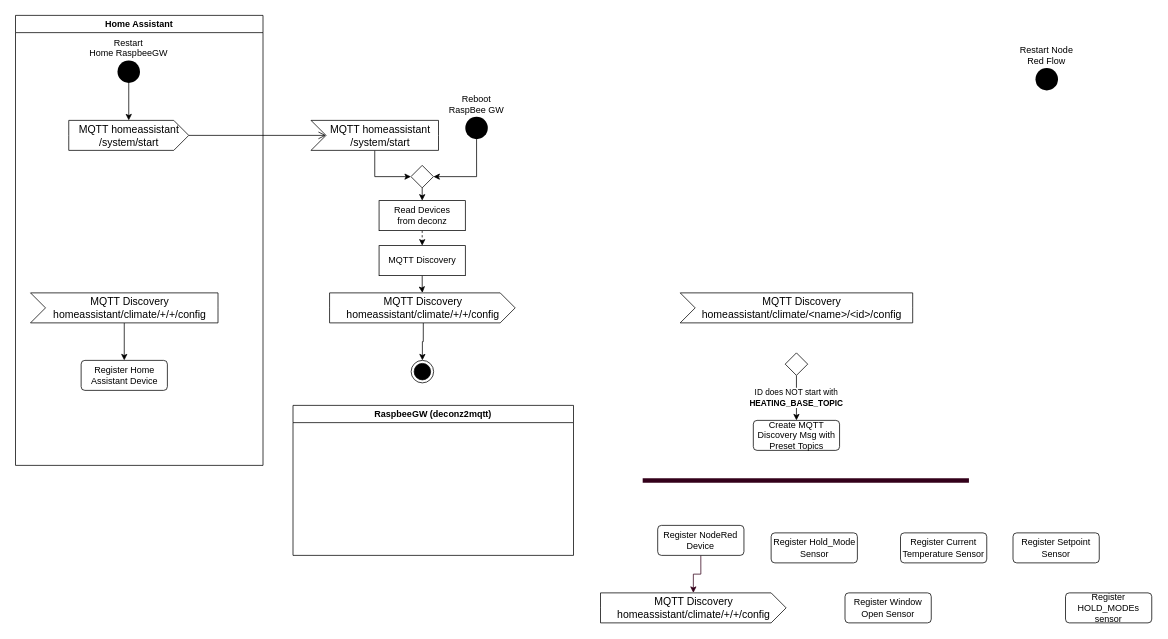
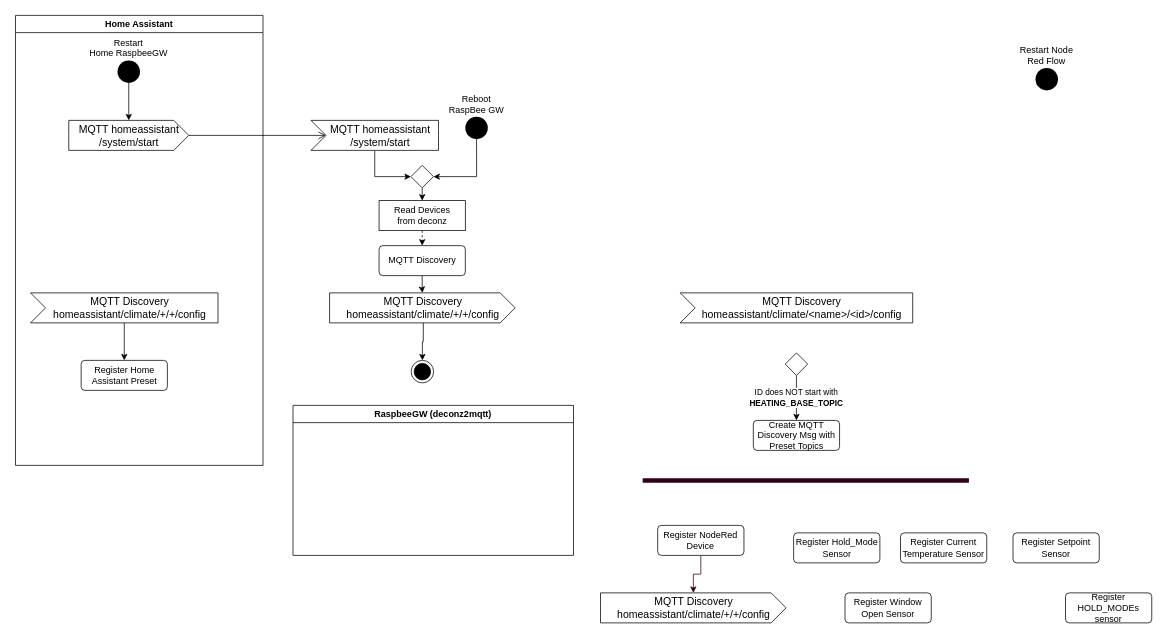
  <mxCell id="0" />
  <mxCell id="1" parent="0" />
  <mxCell id="2" style="edgeStyle=orthogonalEdgeStyle;rounded=0;orthogonalLoop=1;jettySize=auto;html=1;strokeColor=#33001A;exitX=0.5;exitY=1;exitDx=0;exitDy=0;" edge="1" parent="1" source="32" target="31"><mxGeometry relative="1" as="geometry" /></mxCell>
  <mxCell id="3" style="edgeStyle=orthogonalEdgeStyle;rounded=0;orthogonalLoop=1;jettySize=auto;html=1;exitX=0.5;exitY=1;exitDx=0;exitDy=0;entryX=1;entryY=0.5;entryDx=0;entryDy=0;" edge="1" parent="1" source="25" target="23"><mxGeometry relative="1" as="geometry" /></mxCell>
  <mxCell id="4" value="Restart Node&#10;Red Flow" style="ellipse;fillColor=#000000;strokeColor=none;verticalAlign=bottom;labelPosition=center;verticalLabelPosition=top;align=center;" vertex="1" parent="1"><mxGeometry x="1380" y="90" width="30" height="30" as="geometry" /></mxCell>
  <mxCell id="5" value="Home Assistant" style="swimlane;" vertex="1" parent="1"><mxGeometry x="20" y="20" width="330" height="600" as="geometry" /></mxCell>
  <mxCell id="6" value="Restart &#10;Home RaspbeeGW" style="ellipse;fillColor=#000000;strokeColor=none;verticalAlign=bottom;labelPosition=center;verticalLabelPosition=top;align=center;" vertex="1" parent="5"><mxGeometry x="136" y="60" width="30" height="30" as="geometry" /></mxCell>
  <mxCell id="7" value="MQTT homeassistant&lt;br&gt;/system/start" style="html=1;shape=mxgraph.infographic.ribbonSimple;notch1=0;notch2=20;align=center;verticalAlign=middle;fontSize=14;fontStyle=0;fillColor=#FFFFFF;" vertex="1" parent="5"><mxGeometry x="71" y="140" width="160" height="40" as="geometry" /></mxCell>
  <mxCell id="8" style="edgeStyle=orthogonalEdgeStyle;rounded=0;orthogonalLoop=1;jettySize=auto;html=1;exitX=0.5;exitY=1;exitDx=0;exitDy=0;" edge="1" parent="5" source="6" target="7"><mxGeometry relative="1" as="geometry"><mxPoint x="151" y="250" as="targetPoint" /></mxGeometry></mxCell>
  <mxCell id="9" style="edgeStyle=orthogonalEdgeStyle;rounded=0;orthogonalLoop=1;jettySize=auto;html=1;exitX=0;exitY=0;exitDx=125;exitDy=40;exitPerimeter=0;entryX=0.5;entryY=0;entryDx=0;entryDy=0;" edge="1" parent="5" source="10" target="11"><mxGeometry relative="1" as="geometry" /></mxCell>
  <mxCell id="10" value="MQTT Discovery &lt;br&gt;homeassistant/climate/+/+/config" style="html=1;shape=mxgraph.infographic.ribbonSimple;notch1=20;notch2=0;align=center;verticalAlign=middle;fontSize=14;fontStyle=0;fillColor=#FFFFFF;flipH=0;spacingRight=0;spacingLeft=14;" vertex="1" parent="5"><mxGeometry x="20" y="370" width="250" height="40" as="geometry" /></mxCell>
- <mxCell id="11" value="Register Home Assistant Device" style="html=1;align=center;verticalAlign=middle;rounded=1;absoluteArcSize=1;arcSize=10;dashed=0;whiteSpace=wrap;" vertex="1" parent="5"><mxGeometry x="87.5" y="460" width="115" height="40" as="geometry" /></mxCell>
+ <mxCell id="11" value="Register Home Assistant Preset" style="html=1;align=center;verticalAlign=middle;rounded=1;absoluteArcSize=1;arcSize=10;dashed=0;whiteSpace=wrap;" vertex="1" parent="5"><mxGeometry x="87.5" y="460" width="115" height="40" as="geometry" /></mxCell>
  <mxCell id="12" value="RaspbeeGW (deconz2mqtt)" style="swimlane;" vertex="1" parent="1"><mxGeometry x="390" y="540" width="374" height="200" as="geometry" /></mxCell>
  <mxCell id="13" style="edgeStyle=orthogonalEdgeStyle;rounded=0;orthogonalLoop=1;jettySize=auto;html=1;exitX=0.5;exitY=1;exitDx=0;exitDy=0;" edge="1" parent="1" source="14" target="19"><mxGeometry relative="1" as="geometry" /></mxCell>
- <mxCell id="14" value="MQTT Discovery" style="html=1;align=center;verticalAlign=middle;absoluteArcSize=1;arcSize=10;dashed=0;whiteSpace=wrap;rounded=0;" vertex="1" parent="1"><mxGeometry x="504.75" y="327" width="115" height="40" as="geometry" /></mxCell>
+ <mxCell id="14" value="MQTT Discovery" style="html=1;align=center;verticalAlign=middle;rounded=1;absoluteArcSize=1;arcSize=10;dashed=0;whiteSpace=wrap;" vertex="1" parent="1"><mxGeometry x="504.75" y="327" width="115" height="40" as="geometry" /></mxCell>
  <mxCell id="15" value="" style="endArrow=open;startArrow=none;endFill=0;startFill=0;endSize=8;html=1;verticalAlign=bottom;labelBackgroundColor=none;strokeWidth=1;rounded=0;exitX=1;exitY=0.5;exitDx=0;exitDy=0;exitPerimeter=0;entryX=0;entryY=0;entryDx=20;entryDy=20;entryPerimeter=0;" edge="1" parent="1" source="7" target="21"><mxGeometry width="160" relative="1" as="geometry"><mxPoint x="330" y="280" as="sourcePoint" /><mxPoint x="490" y="280" as="targetPoint" /></mxGeometry></mxCell>
  <mxCell id="16" style="edgeStyle=orthogonalEdgeStyle;rounded=0;orthogonalLoop=1;jettySize=auto;html=1;exitX=0.5;exitY=1;exitDx=0;exitDy=0;entryX=0.5;entryY=0;entryDx=0;entryDy=0;dashed=1;" edge="1" parent="1" source="17" target="14"><mxGeometry relative="1" as="geometry" /></mxCell>
  <mxCell id="17" value="&lt;div&gt;Read Devices&lt;br&gt;&lt;/div&gt;&lt;div&gt;from deconz&lt;/div&gt;" style="html=1;align=center;verticalAlign=middle;absoluteArcSize=1;arcSize=10;dashed=0;whiteSpace=wrap;rounded=0;" vertex="1" parent="1"><mxGeometry x="504.75" y="267" width="115" height="40" as="geometry" /></mxCell>
  <mxCell id="18" style="edgeStyle=orthogonalEdgeStyle;rounded=0;orthogonalLoop=1;jettySize=auto;html=1;exitX=0.505;exitY=1;exitDx=0;exitDy=0;exitPerimeter=0;entryX=0.5;entryY=0;entryDx=0;entryDy=0;" edge="1" parent="1" source="19" target="24"><mxGeometry relative="1" as="geometry" /></mxCell>
  <mxCell id="19" value="MQTT Discovery &lt;br&gt;homeassistant/climate/+/+/config" style="html=1;shape=mxgraph.infographic.ribbonSimple;notch1=0;notch2=20;align=center;verticalAlign=middle;fontSize=14;fontStyle=0;fillColor=#FFFFFF;" vertex="1" parent="1"><mxGeometry x="438.75" y="390" width="247.5" height="40" as="geometry" /></mxCell>
  <mxCell id="20" style="edgeStyle=orthogonalEdgeStyle;rounded=0;orthogonalLoop=1;jettySize=auto;html=1;exitX=0;exitY=0;exitDx=85;exitDy=40;exitPerimeter=0;entryX=0;entryY=0.5;entryDx=0;entryDy=0;" edge="1" parent="1" source="21" target="23"><mxGeometry relative="1" as="geometry" /></mxCell>
  <mxCell id="21" value="MQTT homeassistant&lt;br&gt;/system/start" style="html=1;shape=mxgraph.infographic.ribbonSimple;notch1=20;notch2=0;align=center;verticalAlign=middle;fontSize=14;fontStyle=0;fillColor=#FFFFFF;flipH=0;spacingRight=0;spacingLeft=14;" vertex="1" parent="1"><mxGeometry x="414" y="160" width="170" height="40" as="geometry" /></mxCell>
  <mxCell id="22" style="edgeStyle=orthogonalEdgeStyle;rounded=0;orthogonalLoop=1;jettySize=auto;html=1;exitX=0.5;exitY=1;exitDx=0;exitDy=0;entryX=0.5;entryY=0;entryDx=0;entryDy=0;" edge="1" parent="1" source="23" target="17"><mxGeometry relative="1" as="geometry" /></mxCell>
  <mxCell id="23" value="" style="rhombus;" vertex="1" parent="1"><mxGeometry x="547.25" y="220" width="30" height="30" as="geometry" /></mxCell>
  <mxCell id="24" value="" style="ellipse;html=1;shape=endState;fillColor=strokeColor;" vertex="1" parent="1"><mxGeometry x="547.5" y="480" width="30" height="30" as="geometry" /></mxCell>
  <mxCell id="25" value="Reboot &#10;RaspBee GW" style="ellipse;fillColor=#000000;strokeColor=none;verticalAlign=bottom;labelPosition=center;verticalLabelPosition=top;align=center;" vertex="1" parent="1"><mxGeometry x="619.75" y="155" width="30" height="30" as="geometry" /></mxCell>
  <mxCell id="26" value="MQTT Discovery &lt;br&gt;homeassistant/climate/&amp;lt;name&amp;gt;/&amp;lt;id&amp;gt;/config" style="html=1;shape=mxgraph.infographic.ribbonSimple;notch1=20;notch2=0;align=center;verticalAlign=middle;fontSize=14;fontStyle=0;fillColor=#FFFFFF;flipH=0;spacingRight=0;spacingLeft=14;" vertex="1" parent="1"><mxGeometry x="906.25" y="390" width="310" height="40" as="geometry" /></mxCell>
  <mxCell id="27" value="ID does NOT start with&lt;br&gt; &lt;b&gt;HEATING_BASE_TOPIC&lt;/b&gt;" style="edgeStyle=orthogonalEdgeStyle;rounded=0;orthogonalLoop=1;jettySize=auto;html=1;exitX=0.5;exitY=1;exitDx=0;exitDy=0;entryX=0.5;entryY=0;entryDx=0;entryDy=0;" edge="1" parent="1" source="28" target="29"><mxGeometry relative="1" as="geometry" /></mxCell>
  <mxCell id="28" value="" style="rhombus;" vertex="1" parent="1"><mxGeometry x="1046.25" y="470" width="30" height="30" as="geometry" /></mxCell>
  <mxCell id="29" value="Create MQTT Discovery Msg with Preset Topics" style="html=1;align=center;verticalAlign=middle;rounded=1;absoluteArcSize=1;arcSize=10;dashed=0;whiteSpace=wrap;" vertex="1" parent="1"><mxGeometry x="1003.75" y="560" width="115" height="40" as="geometry" /></mxCell>
  <mxCell id="30" value="" style="shape=line;html=1;strokeWidth=6;strokeColor=#33001A;" vertex="1" parent="1"><mxGeometry x="856.25" y="635" width="435" height="10" as="geometry" /></mxCell>
  <mxCell id="31" value="MQTT Discovery &lt;br&gt;homeassistant/climate/+/+/config" style="html=1;shape=mxgraph.infographic.ribbonSimple;notch1=0;notch2=20;align=center;verticalAlign=middle;fontSize=14;fontStyle=0;fillColor=#FFFFFF;" vertex="1" parent="1"><mxGeometry x="800" y="790" width="247.5" height="40" as="geometry" /></mxCell>
  <mxCell id="32" value="Register NodeRed Device" style="html=1;align=center;verticalAlign=middle;rounded=1;absoluteArcSize=1;arcSize=10;dashed=0;whiteSpace=wrap;" vertex="1" parent="1"><mxGeometry x="876.25" y="700" width="115" height="40" as="geometry" /></mxCell>
- <mxCell id="33" value="Register Hold_Mode Sensor" style="html=1;align=center;verticalAlign=middle;rounded=1;absoluteArcSize=1;arcSize=10;dashed=0;whiteSpace=wrap;" vertex="1" parent="1"><mxGeometry x="1027.5" y="710" width="115" height="40" as="geometry" /></mxCell>
+ <mxCell id="33" value="Register Hold_Mode Sensor" style="html=1;align=center;verticalAlign=middle;rounded=1;absoluteArcSize=1;arcSize=10;dashed=0;whiteSpace=wrap;" vertex="1" parent="1"><mxGeometry x="1057.5" y="710" width="115" height="40" as="geometry" /></mxCell>
  <mxCell id="34" value="Register HOLD_MODEs sensor" style="html=1;align=center;verticalAlign=middle;rounded=1;absoluteArcSize=1;arcSize=10;dashed=0;whiteSpace=wrap;" vertex="1" parent="1"><mxGeometry x="1420" y="790" width="115" height="40" as="geometry" /></mxCell>
  <mxCell id="35" value="Register Current Temperature Sensor" style="html=1;align=center;verticalAlign=middle;rounded=1;absoluteArcSize=1;arcSize=10;dashed=0;whiteSpace=wrap;" vertex="1" parent="1"><mxGeometry x="1200" y="710" width="115" height="40" as="geometry" /></mxCell>
  <mxCell id="36" value="Register Window Open Sensor" style="html=1;align=center;verticalAlign=middle;rounded=1;absoluteArcSize=1;arcSize=10;dashed=0;whiteSpace=wrap;" vertex="1" parent="1"><mxGeometry x="1126" y="790" width="115" height="40" as="geometry" /></mxCell>
  <mxCell id="37" value="Register Setpoint Sensor" style="html=1;align=center;verticalAlign=middle;rounded=1;absoluteArcSize=1;arcSize=10;dashed=0;whiteSpace=wrap;" vertex="1" parent="1"><mxGeometry x="1350" y="710" width="115" height="40" as="geometry" /></mxCell>
